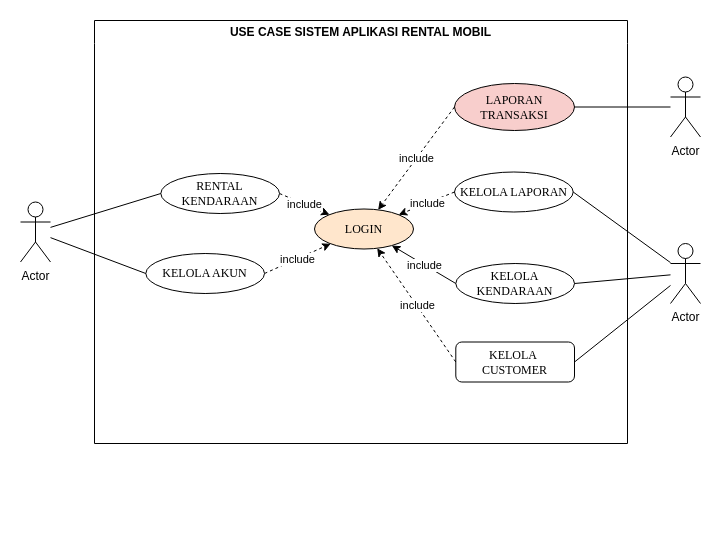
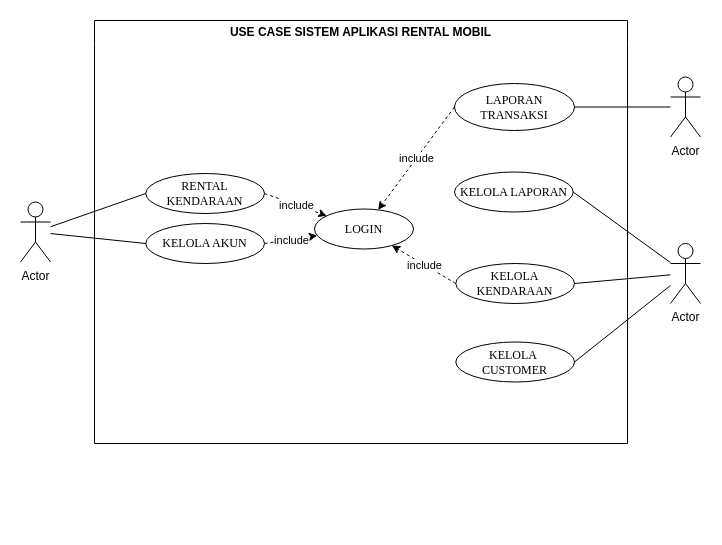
  <mxCell id="0" />
  <mxCell id="1" parent="0" />
  <mxCell id="2" value="USE CASE SISTEM APLIKASI RENTAL MOBIL" style="swimlane;whiteSpace=wrap;html=1;strokeColor=default;swimlaneLine=0;" parent="1" vertex="1"><mxGeometry x="94" y="20" width="533" height="423" as="geometry"><mxRectangle x="147" y="287" width="300" height="30" as="alternateBounds" /></mxGeometry></mxCell>
  <mxCell id="3" style="rounded=0;orthogonalLoop=1;jettySize=auto;html=1;exitX=0;exitY=0.5;exitDx=0;exitDy=0;strokeColor=none;" parent="2" edge="1"><mxGeometry relative="1" as="geometry"><mxPoint x="-17.5" y="395" as="targetPoint" /><mxPoint x="162.5" y="515" as="sourcePoint" /></mxGeometry></mxCell>
  <mxCell id="4" style="rounded=0;orthogonalLoop=1;jettySize=auto;html=1;exitX=1;exitY=0.5;exitDx=0;exitDy=0;entryX=0;entryY=0.5;entryDx=0;entryDy=0;strokeColor=none;" parent="2" edge="1"><mxGeometry relative="1" as="geometry"><mxPoint x="162.5" y="515" as="targetPoint" /><mxPoint x="165" y="208.5" as="sourcePoint" /></mxGeometry></mxCell>
- <mxCell id="5" value="&lt;font face=&quot;Times New Roman&quot;&gt;LOGIN&lt;/font&gt;" style="ellipse;whiteSpace=wrap;html=1;fillColor=#ffe6cc;" parent="2" vertex="1"><mxGeometry x="220" y="188.5" width="99" height="40" as="geometry" /></mxCell>
+ <mxCell id="5" value="&lt;font face=&quot;Times New Roman&quot;&gt;LOGIN&lt;/font&gt;" style="ellipse;whiteSpace=wrap;html=1;" parent="2" vertex="1"><mxGeometry x="220" y="188.5" width="99" height="40" as="geometry" /></mxCell>
  <mxCell id="6" value="" style="endArrow=classic;html=1;rounded=0;exitX=1;exitY=0.5;exitDx=0;exitDy=0;dashed=1;" parent="2" source="12" target="5" edge="1"><mxGeometry relative="1" as="geometry"><mxPoint x="170" y="158.5" as="sourcePoint" /><mxPoint x="319" y="320.5" as="targetPoint" /></mxGeometry></mxCell>
  <mxCell id="7" value="include" style="edgeLabel;resizable=0;html=1;;align=center;verticalAlign=middle;" parent="6" connectable="0" vertex="1"><mxGeometry relative="1" as="geometry" /></mxCell>
  <mxCell id="8" value="" style="rounded=0;orthogonalLoop=1;jettySize=auto;html=1;exitX=1;exitY=0.5;exitDx=0;exitDy=0;entryX=0;entryY=0.5;entryDx=0;entryDy=0;strokeColor=none;" parent="2" edge="1"><mxGeometry relative="1" as="geometry"><mxPoint x="170" y="158.5" as="sourcePoint" /><mxPoint x="66" y="208.5" as="targetPoint" /></mxGeometry></mxCell>
  <mxCell id="9" value="" style="endArrow=classic;html=1;rounded=0;exitX=1;exitY=0.5;exitDx=0;exitDy=0;dashed=1;" parent="2" source="11" target="5" edge="1"><mxGeometry relative="1" as="geometry"><mxPoint x="170" y="248" as="sourcePoint" /><mxPoint x="230" y="218.5" as="targetPoint" /></mxGeometry></mxCell>
  <mxCell id="10" value="include" style="edgeLabel;resizable=0;html=1;;align=center;verticalAlign=middle;" parent="9" connectable="0" vertex="1"><mxGeometry relative="1" as="geometry" /></mxCell>
- <mxCell id="11" value="&lt;font face=&quot;Times New Roman&quot;&gt;KELOLA AKUN&lt;/font&gt;" style="ellipse;whiteSpace=wrap;html=1;" vertex="1" parent="2"><mxGeometry x="51.31" y="233" width="118.69" height="40" as="geometry" /></mxCell>
- <mxCell id="12" value="&lt;font face=&quot;Times New Roman&quot;&gt;RENTAL KENDARAAN&lt;/font&gt;" style="ellipse;whiteSpace=wrap;html=1;" vertex="1" parent="2"><mxGeometry x="66.31" y="153" width="118.69" height="40" as="geometry" /></mxCell>
+ <mxCell id="11" value="&lt;font face=&quot;Times New Roman&quot;&gt;KELOLA AKUN&lt;/font&gt;" style="ellipse;whiteSpace=wrap;html=1;" vertex="1" parent="2"><mxGeometry x="51.31" y="203" width="118.69" height="40" as="geometry" /></mxCell>
+ <mxCell id="12" value="&lt;font face=&quot;Times New Roman&quot;&gt;RENTAL KENDARAAN&lt;/font&gt;" style="ellipse;whiteSpace=wrap;html=1;" vertex="1" parent="2"><mxGeometry x="51.31" y="153" width="118.69" height="40" as="geometry" /></mxCell>
  <mxCell id="13" value="&lt;font face=&quot;Times New Roman&quot;&gt;KELOLA KENDARAAN&lt;/font&gt;" style="ellipse;whiteSpace=wrap;html=1;" parent="2" vertex="1"><mxGeometry x="361.31" y="243" width="118.69" height="40" as="geometry" /></mxCell>
- <mxCell id="14" value="" style="endArrow=classic;html=1;rounded=0;exitX=0;exitY=0.5;exitDx=0;exitDy=0;dashed=0;" parent="2" source="13" target="5" edge="1"><mxGeometry relative="1" as="geometry"><mxPoint x="418" y="320.5" as="sourcePoint" /><mxPoint x="305" y="525.5" as="targetPoint" /></mxGeometry></mxCell>
+ <mxCell id="14" value="" style="endArrow=classic;html=1;rounded=0;exitX=0;exitY=0.5;exitDx=0;exitDy=0;dashed=1;" parent="2" source="13" target="5" edge="1"><mxGeometry relative="1" as="geometry"><mxPoint x="418" y="320.5" as="sourcePoint" /><mxPoint x="305" y="525.5" as="targetPoint" /></mxGeometry></mxCell>
  <mxCell id="15" value="include" style="edgeLabel;resizable=0;html=1;;align=center;verticalAlign=middle;" parent="14" connectable="0" vertex="1"><mxGeometry relative="1" as="geometry" /></mxCell>
- <mxCell id="16" value="&lt;font face=&quot;Times New Roman&quot;&gt;LAPORAN TRANSAKSI&lt;/font&gt;" style="ellipse;whiteSpace=wrap;html=1;fillColor=#f8cecc;" parent="2" vertex="1"><mxGeometry x="360" y="63" width="120" height="47" as="geometry" /></mxCell>
+ <mxCell id="16" value="&lt;font face=&quot;Times New Roman&quot;&gt;LAPORAN TRANSAKSI&lt;/font&gt;" style="ellipse;whiteSpace=wrap;html=1;" parent="2" vertex="1"><mxGeometry x="360" y="63" width="120" height="47" as="geometry" /></mxCell>
  <mxCell id="17" value="" style="endArrow=classic;html=1;rounded=0;exitX=0;exitY=0.5;exitDx=0;exitDy=0;dashed=1;" edge="1" parent="2" source="16" target="5"><mxGeometry relative="1" as="geometry"><mxPoint x="507" y="387" as="sourcePoint" /><mxPoint x="432" y="477" as="targetPoint" /></mxGeometry></mxCell>
  <mxCell id="18" value="include" style="edgeLabel;resizable=0;html=1;;align=center;verticalAlign=middle;" connectable="0" vertex="1" parent="17"><mxGeometry relative="1" as="geometry" /></mxCell>
  <mxCell id="19" value="&lt;font face=&quot;Times New Roman&quot;&gt;KELOLA LAPORAN&lt;/font&gt;" style="ellipse;whiteSpace=wrap;html=1;" parent="1" vertex="1"><mxGeometry x="454" y="171.5" width="118.69" height="40" as="geometry" /></mxCell>
- <mxCell id="20" value="&lt;font face=&quot;Times New Roman&quot;&gt;KELOLA&amp;nbsp;&lt;/font&gt;&lt;div&gt;&lt;font face=&quot;Times New Roman&quot;&gt;CUSTOMER&lt;/font&gt;&lt;/div&gt;" style="whiteSpace=wrap;html=1;rounded=1;" parent="1" vertex="1"><mxGeometry x="455.31" y="341.5" width="118.69" height="40" as="geometry" /></mxCell>
+ <mxCell id="20" value="&lt;font face=&quot;Times New Roman&quot;&gt;KELOLA&amp;nbsp;&lt;/font&gt;&lt;div&gt;&lt;font face=&quot;Times New Roman&quot;&gt;CUSTOMER&lt;/font&gt;&lt;/div&gt;" style="ellipse;whiteSpace=wrap;html=1;" parent="1" vertex="1"><mxGeometry x="455.31" y="341.5" width="118.69" height="40" as="geometry" /></mxCell>
  <mxCell id="21" value="Actor" style="shape=umlActor;verticalLabelPosition=bottom;verticalAlign=top;html=1;outlineConnect=0;" parent="1" vertex="1"><mxGeometry x="670" y="76.5" width="30" height="60" as="geometry" /></mxCell>
  <mxCell id="22" value="Actor" style="shape=umlActor;verticalLabelPosition=bottom;verticalAlign=top;html=1;outlineConnect=0;" parent="1" vertex="1"><mxGeometry x="670" y="243" width="30" height="60" as="geometry" /></mxCell>
  <mxCell id="23" value="" style="endArrow=none;html=1;rounded=0;exitX=1;exitY=0.5;exitDx=0;exitDy=0;" parent="1" source="19" target="22" edge="1"><mxGeometry width="50" height="50" relative="1" as="geometry"><mxPoint x="530" y="252" as="sourcePoint" /><mxPoint x="670" y="273" as="targetPoint" /></mxGeometry></mxCell>
  <mxCell id="24" value="" style="endArrow=none;html=1;rounded=0;entryX=1;entryY=0.5;entryDx=0;entryDy=0;" parent="1" source="22" target="13" edge="1"><mxGeometry width="50" height="50" relative="1" as="geometry"><mxPoint x="619" y="202" as="sourcePoint" /><mxPoint x="750" y="292" as="targetPoint" /></mxGeometry></mxCell>
  <mxCell id="25" value="" style="endArrow=none;html=1;rounded=0;entryX=1;entryY=0.5;entryDx=0;entryDy=0;" parent="1" source="22" target="20" edge="1"><mxGeometry width="50" height="50" relative="1" as="geometry"><mxPoint x="750" y="292" as="sourcePoint" /><mxPoint x="619" y="302" as="targetPoint" /></mxGeometry></mxCell>
  <mxCell id="26" value="" style="endArrow=none;html=1;rounded=0;exitX=1;exitY=0.5;exitDx=0;exitDy=0;" parent="1" source="16" target="21" edge="1"><mxGeometry width="50" height="50" relative="1" as="geometry"><mxPoint x="609" y="82" as="sourcePoint" /><mxPoint x="740" y="192" as="targetPoint" /></mxGeometry></mxCell>
- <mxCell id="27" value="" style="endArrow=classic;html=1;rounded=0;exitX=0;exitY=0.5;exitDx=0;exitDy=0;dashed=1;" parent="1" source="19" target="5" edge="1"><mxGeometry relative="1" as="geometry"><mxPoint x="512" y="340.5" as="sourcePoint" /><mxPoint x="649" y="325.5" as="targetPoint" /></mxGeometry></mxCell>
- <mxCell id="28" value="include" style="edgeLabel;resizable=0;html=1;;align=center;verticalAlign=middle;" parent="27" connectable="0" vertex="1"><mxGeometry relative="1" as="geometry" /></mxCell>
- <mxCell id="29" value="" style="endArrow=classic;html=1;rounded=0;exitX=0;exitY=0.5;exitDx=0;exitDy=0;dashed=1;" parent="1" source="20" target="5" edge="1"><mxGeometry relative="1" as="geometry"><mxPoint x="512" y="340.5" as="sourcePoint" /><mxPoint x="379" y="575.5" as="targetPoint" /></mxGeometry></mxCell>
- <mxCell id="30" value="include" style="edgeLabel;resizable=0;html=1;;align=center;verticalAlign=middle;" parent="29" connectable="0" vertex="1"><mxGeometry relative="1" as="geometry" /></mxCell>
  <mxCell id="31" value="Actor" style="shape=umlActor;verticalLabelPosition=bottom;verticalAlign=top;html=1;outlineConnect=0;" parent="1" vertex="1"><mxGeometry x="20" y="201.5" width="30" height="60" as="geometry" /></mxCell>
  <mxCell id="32" style="rounded=0;orthogonalLoop=1;jettySize=auto;html=1;entryX=0;entryY=0.5;entryDx=0;entryDy=0;endArrow=none;endFill=0;" parent="1" source="31" target="11" edge="1"><mxGeometry relative="1" as="geometry"><mxPoint x="144" y="268" as="targetPoint" /></mxGeometry></mxCell>
  <mxCell id="33" style="rounded=0;orthogonalLoop=1;jettySize=auto;html=1;exitX=0;exitY=0.5;exitDx=0;exitDy=0;endArrow=none;endFill=0;" parent="1" source="12" target="31" edge="1"><mxGeometry relative="1" as="geometry"><mxPoint x="144" y="178.5" as="sourcePoint" /></mxGeometry></mxCell>
